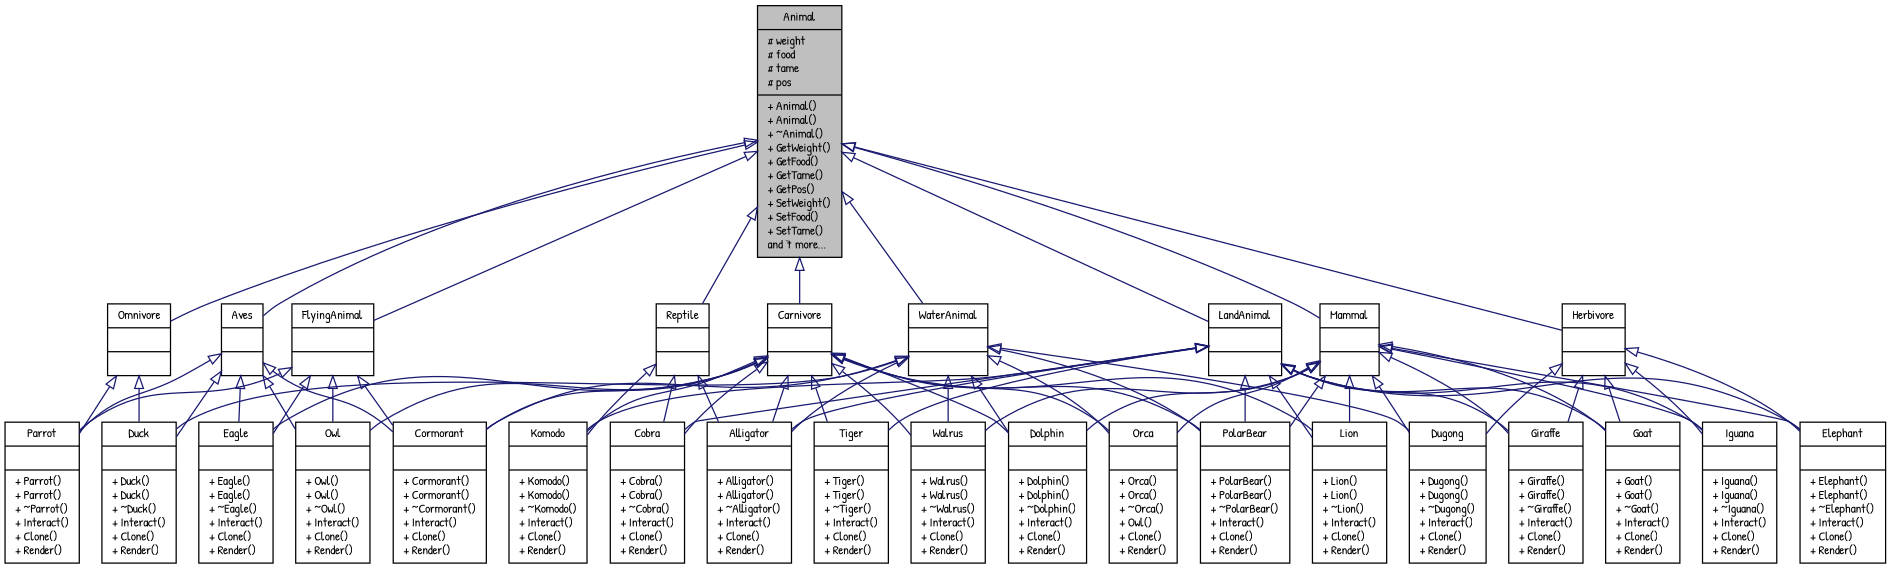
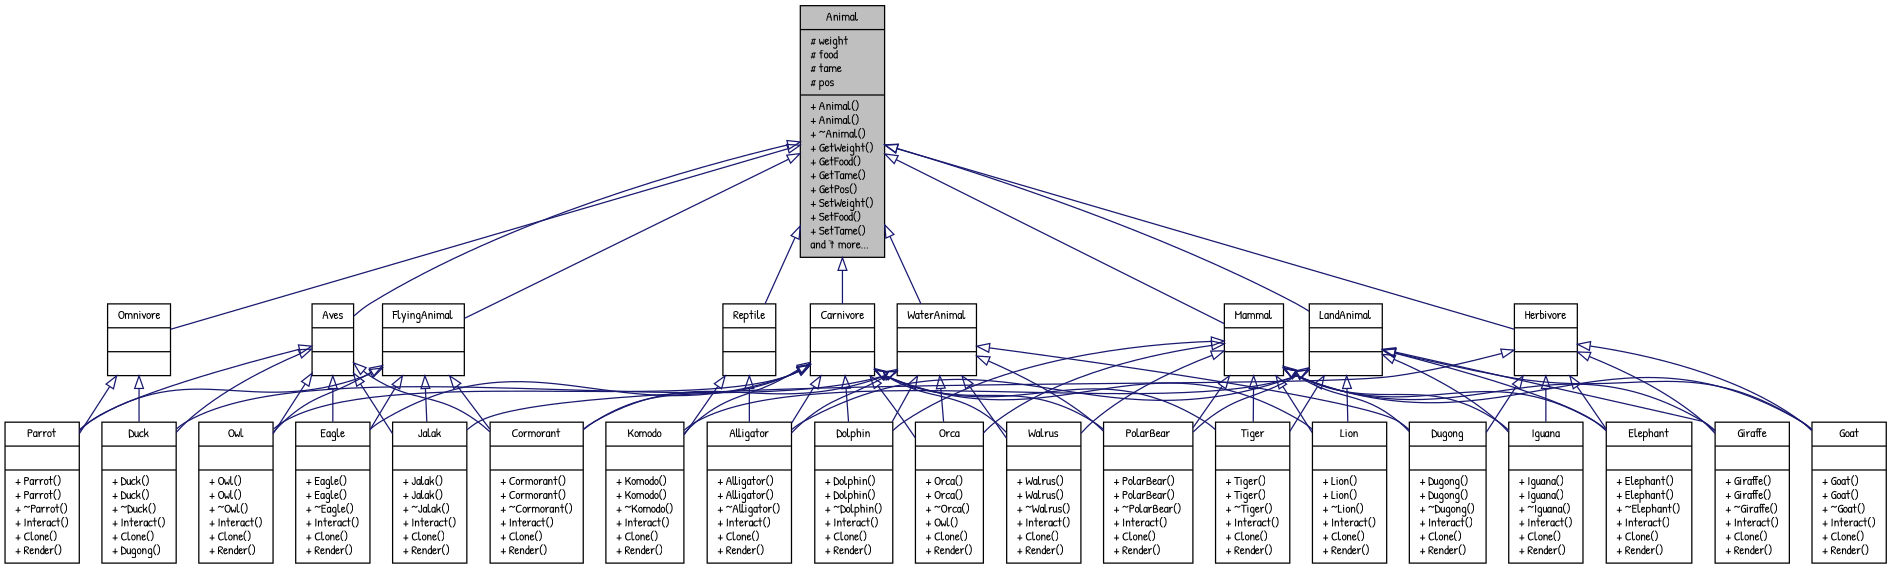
  digraph {
    fontname="Patrick Hand"
    node [color=black fillcolor=white fontname="Patrick Hand" fontsize=10 shape=record style=filled]
    edge [arrowtail=onormal color=midnightblue dir=back fontname="Patrick Hand" fontsize=10 labelfontname=Helvetica labelfontsize=10 style=solid]
    n1 [fillcolor=grey75 fontcolor=black height=0.2 label="{Animal\n|# weight\l# food\l# tame\l# pos\l|+ Animal()\l+ Animal()\l+ ~Animal()\l+ GetWeight()\l+ GetFood()\l+ GetTame()\l+ GetPos()\l+ SetWeight()\l+ SetFood()\l+ SetTame()\land 7 more...\l}" width=0.4]
    n2 [height=0.2 label="{Aves\n||}" width=0.4]
    n3 [height=0.2 label="{Carnivore\n||}" width=0.4]
    n4 [height=0.2 label="{FlyingAnimal\n||}" width=0.4]
    n5 [height=0.2 label="{Herbivore\n||}" width=0.4]
    n6 [height=0.2 label="{LandAnimal\n||}" width=0.4]
    n7 [height=0.2 label="{Mammal\n||}" width=0.4]
    n8 [height=0.2 label="{Omnivore\n||}" width=0.4]
    n9 [height=0.2 label="{Reptile\n||}" width=0.4]
    n10 [height=0.2 label="{WaterAnimal\n||}" width=0.4]
    n11 [height=0.2 label="{Cormorant\n||+ Cormorant()\l+ Cormorant()\l+ ~Cormorant()\l+ Interact()\l+ Clone()\l+ Render()\l}" width=0.4]
-   n12 [height=0.2 label="{Duck\n||+ Duck()\l+ Duck()\l+ ~Duck()\l+ Interact()\l+ Clone()\l+ Render()\l}" width=0.4]
+   n12 [height=0.2 label="{Duck\n||+ Duck()\l+ Duck()\l+ ~Duck()\l+ Interact()\l+ Clone()\l+ Dugong()\l}" width=0.4]
    n13 [height=0.2 label="{Eagle\n||+ Eagle()\l+ Eagle()\l+ ~Eagle()\l+ Interact()\l+ Clone()\l+ Render()\l}" width=0.4]
+   n14 [height=0.2 label="{Jalak\n||+ Jalak()\l+ Jalak()\l+ ~Jalak()\l+ Interact()\l+ Clone()\l+ Render()\l}" width=0.4]
    n15 [height=0.2 label="{Owl\n||+ Owl()\l+ Owl()\l+ ~Owl()\l+ Interact()\l+ Clone()\l+ Render()\l}" width=0.4]
    n16 [height=0.2 label="{Parrot\n||+ Parrot()\l+ Parrot()\l+ ~Parrot()\l+ Interact()\l+ Clone()\l+ Render()\l}" width=0.4]
    n17 [height=0.2 label="{Alligator\n||+ Alligator()\l+ Alligator()\l+ ~Alligator()\l+ Interact()\l+ Clone()\l+ Render()\l}" width=0.4]
-   n18 [height=0.2 label="{Cobra\n||+ Cobra()\l+ Cobra()\l+ ~Cobra()\l+ Interact()\l+ Clone()\l+ Render()\l}" width=0.4]
    n19 [height=0.2 label="{Dolphin\n||+ Dolphin()\l+ Dolphin()\l+ ~Dolphin()\l+ Interact()\l+ Clone()\l+ Render()\l}" width=0.4]
    n20 [height=0.2 label="{Komodo\n||+ Komodo()\l+ Komodo()\l+ ~Komodo()\l+ Interact()\l+ Clone()\l+ Render()\l}" width=0.4]
    n21 [height=0.2 label="{Lion\n||+ Lion()\l+ Lion()\l+ ~Lion()\l+ Interact()\l+ Clone()\l+ Render()\l}" width=0.4]
    n22 [height=0.2 label="{Orca\n||+ Orca()\l+ Orca()\l+ ~Orca()\l+ Owl()\l+ Clone()\l+ Render()\l}" width=0.4]
    n23 [height=0.2 label="{PolarBear\n||+ PolarBear()\l+ PolarBear()\l+ ~PolarBear()\l+ Interact()\l+ Clone()\l+ Render()\l}" width=0.4]
    n24 [height=0.2 label="{Tiger\n||+ Tiger()\l+ Tiger()\l+ ~Tiger()\l+ Interact()\l+ Clone()\l+ Render()\l}" width=0.4]
    n25 [height=0.2 label="{Walrus\n||+ Walrus()\l+ Walrus()\l+ ~Walrus()\l+ Interact()\l+ Clone()\l+ Render()\l}" width=0.4]
    n26 [height=0.2 label="{Dugong\n||+ Dugong()\l+ Dugong()\l+ ~Dugong()\l+ Interact()\l+ Clone()\l+ Render()\l}" width=0.4]
    n27 [height=0.2 label="{Elephant\n||+ Elephant()\l+ Elephant()\l+ ~Elephant()\l+ Interact()\l+ Clone()\l+ Render()\l}" width=0.4]
    n28 [height=0.2 label="{Giraffe\n||+ Giraffe()\l+ Giraffe()\l+ ~Giraffe()\l+ Interact()\l+ Clone()\l+ Render()\l}" width=0.4]
    n29 [height=0.2 label="{Goat\n||+ Goat()\l+ Goat()\l+ ~Goat()\l+ Interact()\l+ Clone()\l+ Render()\l}" width=0.4]
    n30 [height=0.2 label="{Iguana\n||+ Iguana()\l+ Iguana()\l+ ~Iguana()\l+ Interact()\l+ Clone()\l+ Render()\l}" width=0.4]
    n1 -> n2
    n1 -> n3
    n1 -> n4
    n1 -> n5
    n1 -> n6
    n1 -> n7
    n1 -> n8
    n1 -> n9
    n1 -> n10
    n2 -> n11
    n2 -> n12
    n2 -> n13
+   n2 -> n14
    n2 -> n15
    n2 -> n16
    n3 -> n11
    n3 -> n13
    n3 -> n15
    n3 -> n17
-   n3 -> n18
    n3 -> n19
    n3 -> n20
    n3 -> n21
    n3 -> n22
    n3 -> n23
    n3 -> n24
    n3 -> n25
    n4 -> n11
    n4 -> n13
+   n4 -> n14
    n4 -> n15
    n4 -> n16
+   n5 -> n14
    n5 -> n26
    n5 -> n27
    n5 -> n28
    n5 -> n29
    n5 -> n30
    n6 -> n17
-   n6 -> n18
    n6 -> n20
    n6 -> n21
    n6 -> n23
    n6 -> n24
    n6 -> n27
    n6 -> n28
    n6 -> n29
    n6 -> n30
    n7 -> n19
    n7 -> n21
    n7 -> n22
    n7 -> n23
+   n7 -> n24
    n7 -> n25
    n7 -> n26
    n7 -> n27
    n7 -> n28
    n7 -> n29
    n7 -> n30
    n8 -> n12
    n8 -> n16
    n9 -> n17
-   n9 -> n18
    n9 -> n20
    n10 -> n11
    n10 -> n12
    n10 -> n17
    n10 -> n19
    n10 -> n22
    n10 -> n23
    n10 -> n25
    n10 -> n26
  }
